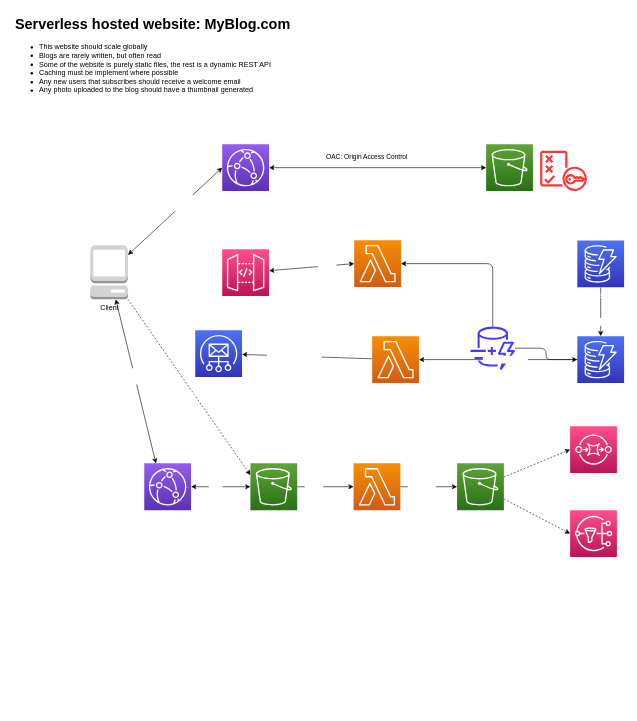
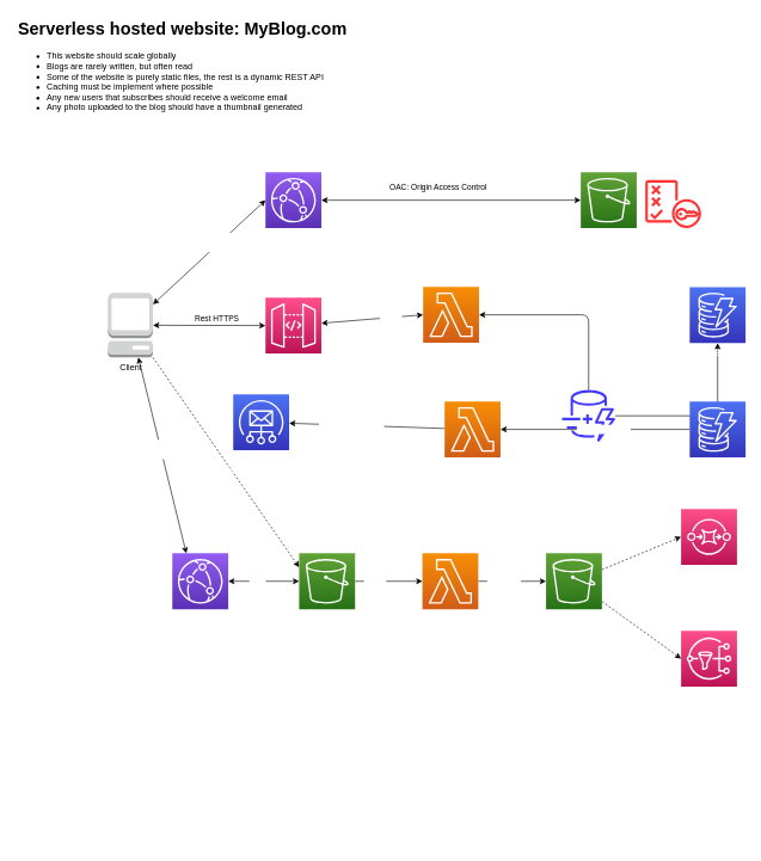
  <mxCell id="0" />
  <mxCell id="1" parent="0" />
  <mxCell id="2" value="&lt;h1&gt;Serverless hosted website: MyBlog.com&lt;/h1&gt;&lt;p&gt;&lt;/p&gt;&lt;ul&gt;&lt;li&gt;This website should scale globally&lt;/li&gt;&lt;li&gt;Blogs are rarely written, but often read&lt;/li&gt;&lt;li&gt;Some of the website is purely static files, the rest is a dynamic REST API&lt;/li&gt;&lt;li&gt;Caching must be implement where possible&lt;/li&gt;&lt;li&gt;Any new users that subscribes should receive a welcome email&lt;/li&gt;&lt;li&gt;Any photo uploaded to the blog should have a thumbnail generated&lt;/li&gt;&lt;/ul&gt;&lt;p&gt;&lt;/p&gt;" style="text;html=1;strokeColor=none;fillColor=none;spacing=5;spacingTop=-20;whiteSpace=wrap;overflow=hidden;rounded=0;" vertex="1" parent="1"><mxGeometry x="20" y="20" width="500" height="200" as="geometry" /></mxCell>
  <mxCell id="3" style="edgeStyle=none;html=1;entryX=0;entryY=0.5;entryDx=0;entryDy=0;entryPerimeter=0;fontColor=#FFFFFF;startArrow=classic;startFill=1;" edge="1" parent="1" source="5" target="8"><mxGeometry relative="1" as="geometry" /></mxCell>
  <mxCell id="4" value="invoke" style="edgeLabel;html=1;align=center;verticalAlign=middle;resizable=0;points=[];fontColor=#FFFFFF;" vertex="1" connectable="0" parent="3"><mxGeometry x="0.356" y="-1" relative="1" as="geometry"><mxPoint as="offset" /></mxGeometry></mxCell>
  <mxCell id="5" value="&lt;font color=&quot;#ffffff&quot;&gt;API Gateway&lt;/font&gt;" style="sketch=0;points=[[0,0,0],[0.25,0,0],[0.5,0,0],[0.75,0,0],[1,0,0],[0,1,0],[0.25,1,0],[0.5,1,0],[0.75,1,0],[1,1,0],[0,0.25,0],[0,0.5,0],[0,0.75,0],[1,0.25,0],[1,0.5,0],[1,0.75,0]];outlineConnect=0;fontColor=#232F3E;gradientColor=#FF4F8B;gradientDirection=north;fillColor=#BC1356;strokeColor=#ffffff;dashed=0;verticalLabelPosition=bottom;verticalAlign=top;align=center;html=1;fontSize=12;fontStyle=0;aspect=fixed;shape=mxgraph.aws4.resourceIcon;resIcon=mxgraph.aws4.api_gateway;" vertex="1" parent="1"><mxGeometry x="370" y="415" width="78" height="78" as="geometry" /></mxCell>
  <mxCell id="6" style="edgeStyle=orthogonalEdgeStyle;html=1;fontColor=#FFFFFF;startArrow=classic;startFill=1;endArrow=none;endFill=0;" edge="1" parent="1" source="8" target="10"><mxGeometry relative="1" as="geometry" /></mxCell>
  <mxCell id="7" value="Query / read" style="edgeLabel;html=1;align=center;verticalAlign=middle;resizable=0;points=[];fontColor=#FFFFFF;" vertex="1" connectable="0" parent="6"><mxGeometry x="-0.307" y="1" relative="1" as="geometry"><mxPoint x="21" y="-11" as="offset" /></mxGeometry></mxCell>
  <mxCell id="8" value="&lt;font color=&quot;#ffffff&quot;&gt;Lambda&lt;/font&gt;" style="sketch=0;points=[[0,0,0],[0.25,0,0],[0.5,0,0],[0.75,0,0],[1,0,0],[0,1,0],[0.25,1,0],[0.5,1,0],[0.75,1,0],[1,1,0],[0,0.25,0],[0,0.5,0],[0,0.75,0],[1,0.25,0],[1,0.5,0],[1,0.75,0]];outlineConnect=0;fontColor=#232F3E;gradientColor=#F78E04;gradientDirection=north;fillColor=#D05C17;strokeColor=#ffffff;dashed=0;verticalLabelPosition=bottom;verticalAlign=top;align=center;html=1;fontSize=12;fontStyle=0;aspect=fixed;shape=mxgraph.aws4.resourceIcon;resIcon=mxgraph.aws4.lambda;" vertex="1" parent="1"><mxGeometry x="590" y="400" width="78" height="78" as="geometry" /></mxCell>
- <mxCell id="9" style="edgeStyle=orthogonalEdgeStyle;html=1;fontColor=#FFFFFF;startArrow=none;startFill=0;" edge="1" parent="1" source="10" target="27"><mxGeometry relative="1" as="geometry" /></mxCell>
+ <mxCell id="9" style="edgeStyle=orthogonalEdgeStyle;html=1;fontColor=#FFFFFF;startArrow=none;startFill=0;" edge="1" parent="1" source="10" target="13"><mxGeometry relative="1" as="geometry" /></mxCell>
  <mxCell id="10" value="&lt;font color=&quot;#ffffff&quot;&gt;DAX&lt;br&gt;Caching Layer&lt;/font&gt;" style="sketch=0;outlineConnect=0;fontColor=#232F3E;gradientColor=none;fillColor=#4439FF;strokeColor=none;dashed=0;verticalLabelPosition=bottom;verticalAlign=top;align=center;html=1;fontSize=12;fontStyle=0;aspect=fixed;pointerEvents=1;shape=mxgraph.aws4.dynamodb_dax;" vertex="1" parent="1"><mxGeometry x="782" y="544" width="78" height="72" as="geometry" /></mxCell>
- <mxCell id="11" style="edgeStyle=none;html=1;" edge="1" parent="1" source="13" target="27"><mxGeometry relative="1" as="geometry" /></mxCell>
- <mxCell id="12" value="Stream changes" style="edgeLabel;html=1;align=center;verticalAlign=middle;resizable=0;points=[];fontColor=#FFFFFF;" vertex="1" connectable="0" parent="11"><mxGeometry x="0.395" y="3" relative="1" as="geometry"><mxPoint as="offset" /></mxGeometry></mxCell>
  <mxCell id="13" value="&lt;font color=&quot;#ffffff&quot;&gt;MyBlog&lt;/font&gt;" style="sketch=0;points=[[0,0,0],[0.25,0,0],[0.5,0,0],[0.75,0,0],[1,0,0],[0,1,0],[0.25,1,0],[0.5,1,0],[0.75,1,0],[1,1,0],[0,0.25,0],[0,0.5,0],[0,0.75,0],[1,0.25,0],[1,0.5,0],[1,0.75,0]];outlineConnect=0;fontColor=#232F3E;gradientColor=#4D72F3;gradientDirection=north;fillColor=#3334B9;strokeColor=#ffffff;dashed=0;verticalLabelPosition=bottom;verticalAlign=top;align=center;html=1;fontSize=12;fontStyle=0;aspect=fixed;shape=mxgraph.aws4.resourceIcon;resIcon=mxgraph.aws4.dynamodb;" vertex="1" parent="1"><mxGeometry x="962" y="400.5" width="78" height="78" as="geometry" /></mxCell>
+ <mxCell id="14" style="edgeStyle=none;html=1;entryX=0;entryY=0.5;entryDx=0;entryDy=0;entryPerimeter=0;startArrow=classic;startFill=1;" edge="1" parent="1" source="21" target="5"><mxGeometry relative="1" as="geometry" /></mxCell>
+ <mxCell id="15" value="Rest HTTPS" style="edgeLabel;html=1;align=center;verticalAlign=middle;resizable=0;points=[];" vertex="1" connectable="0" parent="14"><mxGeometry x="0.512" y="3" relative="1" as="geometry"><mxPoint x="-31" y="-6" as="offset" /></mxGeometry></mxCell>
  <mxCell id="16" style="edgeStyle=none;html=1;entryX=0;entryY=0.5;entryDx=0;entryDy=0;entryPerimeter=0;fontColor=#FFFFFF;startArrow=classic;startFill=1;" edge="1" parent="1" source="21" target="24"><mxGeometry relative="1" as="geometry" /></mxCell>
  <mxCell id="17" value="Interaction with&lt;br&gt;edge locations" style="edgeLabel;html=1;align=center;verticalAlign=middle;resizable=0;points=[];fontColor=#FFFFFF;" vertex="1" connectable="0" parent="16"><mxGeometry x="0.176" y="2" relative="1" as="geometry"><mxPoint as="offset" /></mxGeometry></mxCell>
  <mxCell id="18" style="edgeStyle=none;html=1;entryX=0.25;entryY=0;entryDx=0;entryDy=0;entryPerimeter=0;fontColor=#FFFFFF;startArrow=classic;startFill=1;" edge="1" parent="1" source="21" target="35"><mxGeometry relative="1" as="geometry" /></mxCell>
  <mxCell id="19" value="Upload photos&lt;br&gt;Transfer acceleration" style="edgeLabel;html=1;align=center;verticalAlign=middle;resizable=0;points=[];fontColor=#FFFFFF;" vertex="1" connectable="0" parent="18"><mxGeometry x="-0.068" y="-2" relative="1" as="geometry"><mxPoint as="offset" /></mxGeometry></mxCell>
  <mxCell id="20" style="edgeStyle=none;html=1;entryX=0;entryY=0.25;entryDx=0;entryDy=0;entryPerimeter=0;fontColor=#FFFFFF;startArrow=none;startFill=0;dashed=1;" edge="1" parent="1" source="21" target="42"><mxGeometry relative="1" as="geometry" /></mxCell>
  <mxCell id="21" value="Client" style="outlineConnect=0;dashed=0;verticalLabelPosition=bottom;verticalAlign=top;align=center;html=1;shape=mxgraph.aws3.management_console;fillColor=#D2D3D3;gradientColor=none;" vertex="1" parent="1"><mxGeometry x="150" y="408.5" width="63" height="90" as="geometry" /></mxCell>
  <mxCell id="22" style="edgeStyle=none;html=1;startArrow=classic;startFill=1;" edge="1" parent="1" source="24"><mxGeometry relative="1" as="geometry"><mxPoint x="810" y="279" as="targetPoint" /></mxGeometry></mxCell>
  <mxCell id="23" value="OAC: Origin Access Control" style="edgeLabel;html=1;align=center;verticalAlign=middle;resizable=0;points=[];" vertex="1" connectable="0" parent="22"><mxGeometry x="-0.436" y="-3" relative="1" as="geometry"><mxPoint x="60" y="-22" as="offset" /></mxGeometry></mxCell>
  <mxCell id="24" value="&lt;font color=&quot;#ffffff&quot;&gt;CloudFront &lt;br&gt;Global distribution&lt;/font&gt;" style="sketch=0;points=[[0,0,0],[0.25,0,0],[0.5,0,0],[0.75,0,0],[1,0,0],[0,1,0],[0.25,1,0],[0.5,1,0],[0.75,1,0],[1,1,0],[0,0.25,0],[0,0.5,0],[0,0.75,0],[1,0.25,0],[1,0.5,0],[1,0.75,0]];outlineConnect=0;fontColor=#232F3E;gradientColor=#945DF2;gradientDirection=north;fillColor=#5A30B5;strokeColor=#ffffff;dashed=0;verticalLabelPosition=bottom;verticalAlign=top;align=center;html=1;fontSize=12;fontStyle=0;aspect=fixed;shape=mxgraph.aws4.resourceIcon;resIcon=mxgraph.aws4.cloudfront;" vertex="1" parent="1"><mxGeometry x="370" y="240" width="78" height="78" as="geometry" /></mxCell>
  <mxCell id="25" style="edgeStyle=none;html=1;" edge="1" parent="1" source="27" target="30"><mxGeometry relative="1" as="geometry" /></mxCell>
  <mxCell id="26" value="Invoke Lambda" style="edgeLabel;html=1;align=center;verticalAlign=middle;resizable=0;points=[];fontColor=#FFFFFF;" vertex="1" connectable="0" parent="25"><mxGeometry x="-0.082" y="-1" relative="1" as="geometry"><mxPoint as="offset" /></mxGeometry></mxCell>
  <mxCell id="27" value="&lt;font color=&quot;#ffffff&quot;&gt;DynamoDB&lt;br&gt;Stream&lt;br&gt;&lt;/font&gt;" style="sketch=0;points=[[0,0,0],[0.25,0,0],[0.5,0,0],[0.75,0,0],[1,0,0],[0,1,0],[0.25,1,0],[0.5,1,0],[0.75,1,0],[1,1,0],[0,0.25,0],[0,0.5,0],[0,0.75,0],[1,0.25,0],[1,0.5,0],[1,0.75,0]];outlineConnect=0;fontColor=#232F3E;gradientColor=#4D72F3;gradientDirection=north;fillColor=#3334B9;strokeColor=#ffffff;dashed=0;verticalLabelPosition=bottom;verticalAlign=top;align=center;html=1;fontSize=12;fontStyle=0;aspect=fixed;shape=mxgraph.aws4.resourceIcon;resIcon=mxgraph.aws4.dynamodb;" vertex="1" parent="1"><mxGeometry x="962" y="560" width="78" height="78" as="geometry" /></mxCell>
  <mxCell id="28" style="edgeStyle=none;html=1;" edge="1" parent="1" source="30" target="31"><mxGeometry relative="1" as="geometry" /></mxCell>
  <mxCell id="29" value="SDK to send email" style="edgeLabel;html=1;align=center;verticalAlign=middle;resizable=0;points=[];fontColor=#FFFFFF;" vertex="1" connectable="0" parent="28"><mxGeometry x="0.203" y="-1" relative="1" as="geometry"><mxPoint as="offset" /></mxGeometry></mxCell>
  <mxCell id="30" value="&lt;font color=&quot;#ffffff&quot;&gt;Lambda&lt;/font&gt;" style="sketch=0;points=[[0,0,0],[0.25,0,0],[0.5,0,0],[0.75,0,0],[1,0,0],[0,1,0],[0.25,1,0],[0.5,1,0],[0.75,1,0],[1,1,0],[0,0.25,0],[0,0.5,0],[0,0.75,0],[1,0.25,0],[1,0.5,0],[1,0.75,0]];outlineConnect=0;fontColor=#232F3E;gradientColor=#F78E04;gradientDirection=north;fillColor=#D05C17;strokeColor=#ffffff;dashed=0;verticalLabelPosition=bottom;verticalAlign=top;align=center;html=1;fontSize=12;fontStyle=0;aspect=fixed;shape=mxgraph.aws4.resourceIcon;resIcon=mxgraph.aws4.lambda;" vertex="1" parent="1"><mxGeometry x="620" y="560" width="78" height="78" as="geometry" /></mxCell>
  <mxCell id="31" value="&lt;font color=&quot;#ffffff&quot;&gt;Amazon Simple&lt;br&gt;Email Service(SES)&lt;/font&gt;" style="sketch=0;points=[[0,0,0],[0.25,0,0],[0.5,0,0],[0.75,0,0],[1,0,0],[0,1,0],[0.25,1,0],[0.5,1,0],[0.75,1,0],[1,1,0],[0,0.25,0],[0,0.5,0],[0,0.75,0],[1,0.25,0],[1,0.5,0],[1,0.75,0]];outlineConnect=0;fontColor=#232F3E;gradientColor=#4D72F3;gradientDirection=north;fillColor=#3334B9;strokeColor=#ffffff;dashed=0;verticalLabelPosition=bottom;verticalAlign=top;align=center;html=1;fontSize=12;fontStyle=0;aspect=fixed;shape=mxgraph.aws4.resourceIcon;resIcon=mxgraph.aws4.simple_email_service;" vertex="1" parent="1"><mxGeometry x="325" y="550" width="78" height="78" as="geometry" /></mxCell>
  <mxCell id="32" value="&lt;font color=&quot;#ffffff&quot;&gt;Bucket Policy&lt;br&gt;only authorize from &lt;br&gt;CloudFront Distribution&lt;/font&gt;" style="sketch=0;outlineConnect=0;fontColor=#232F3E;gradientColor=none;fillColor=#FF3333;strokeColor=none;dashed=0;verticalLabelPosition=bottom;verticalAlign=top;align=center;html=1;fontSize=12;fontStyle=0;aspect=fixed;pointerEvents=1;shape=mxgraph.aws4.policy;" vertex="1" parent="1"><mxGeometry x="900" y="251" width="78" height="67" as="geometry" /></mxCell>
  <mxCell id="33" style="edgeStyle=none;html=1;entryX=0;entryY=0.5;entryDx=0;entryDy=0;entryPerimeter=0;fontColor=#FFFFFF;startArrow=classic;startFill=1;" edge="1" parent="1" source="35" target="42"><mxGeometry relative="1" as="geometry" /></mxCell>
  <mxCell id="34" value="OAC" style="edgeLabel;html=1;align=center;verticalAlign=middle;resizable=0;points=[];fontColor=#FFFFFF;" vertex="1" connectable="0" parent="33"><mxGeometry x="-0.202" y="-3" relative="1" as="geometry"><mxPoint as="offset" /></mxGeometry></mxCell>
  <mxCell id="35" value="&lt;font color=&quot;#ffffff&quot;&gt;CloudFront &lt;br&gt;Global distribution&lt;/font&gt;" style="sketch=0;points=[[0,0,0],[0.25,0,0],[0.5,0,0],[0.75,0,0],[1,0,0],[0,1,0],[0.25,1,0],[0.5,1,0],[0.75,1,0],[1,1,0],[0,0.25,0],[0,0.5,0],[0,0.75,0],[1,0.25,0],[1,0.5,0],[1,0.75,0]];outlineConnect=0;fontColor=#232F3E;gradientColor=#945DF2;gradientDirection=north;fillColor=#5A30B5;strokeColor=#ffffff;dashed=0;verticalLabelPosition=bottom;verticalAlign=top;align=center;html=1;fontSize=12;fontStyle=0;aspect=fixed;shape=mxgraph.aws4.resourceIcon;resIcon=mxgraph.aws4.cloudfront;" vertex="1" parent="1"><mxGeometry x="240" y="772" width="78" height="78" as="geometry" /></mxCell>
  <mxCell id="36" style="edgeStyle=none;html=1;entryX=0;entryY=0.5;entryDx=0;entryDy=0;entryPerimeter=0;fontColor=#FFFFFF;startArrow=none;startFill=0;" edge="1" parent="1" source="38" target="46"><mxGeometry relative="1" as="geometry" /></mxCell>
  <mxCell id="37" value="thumbnail" style="edgeLabel;html=1;align=center;verticalAlign=middle;resizable=0;points=[];fontColor=#FFFFFF;" vertex="1" connectable="0" parent="36"><mxGeometry x="-0.267" y="1" relative="1" as="geometry"><mxPoint as="offset" /></mxGeometry></mxCell>
  <mxCell id="38" value="&lt;font color=&quot;#ffffff&quot;&gt;Lambda&lt;/font&gt;" style="sketch=0;points=[[0,0,0],[0.25,0,0],[0.5,0,0],[0.75,0,0],[1,0,0],[0,1,0],[0.25,1,0],[0.5,1,0],[0.75,1,0],[1,1,0],[0,0.25,0],[0,0.5,0],[0,0.75,0],[1,0.25,0],[1,0.5,0],[1,0.75,0]];outlineConnect=0;fontColor=#232F3E;gradientColor=#F78E04;gradientDirection=north;fillColor=#D05C17;strokeColor=#ffffff;dashed=0;verticalLabelPosition=bottom;verticalAlign=top;align=center;html=1;fontSize=12;fontStyle=0;aspect=fixed;shape=mxgraph.aws4.resourceIcon;resIcon=mxgraph.aws4.lambda;" vertex="1" parent="1"><mxGeometry x="589" y="772" width="78" height="78" as="geometry" /></mxCell>
  <mxCell id="39" value="&lt;font color=&quot;#ffffff&quot;&gt;S3&lt;/font&gt;" style="sketch=0;points=[[0,0,0],[0.25,0,0],[0.5,0,0],[0.75,0,0],[1,0,0],[0,1,0],[0.25,1,0],[0.5,1,0],[0.75,1,0],[1,1,0],[0,0.25,0],[0,0.5,0],[0,0.75,0],[1,0.25,0],[1,0.5,0],[1,0.75,0]];outlineConnect=0;fontColor=#232F3E;gradientColor=#60A337;gradientDirection=north;fillColor=#277116;strokeColor=#ffffff;dashed=0;verticalLabelPosition=bottom;verticalAlign=top;align=center;html=1;fontSize=12;fontStyle=0;aspect=fixed;shape=mxgraph.aws4.resourceIcon;resIcon=mxgraph.aws4.s3;" vertex="1" parent="1"><mxGeometry x="810" y="240" width="78" height="78" as="geometry" /></mxCell>
  <mxCell id="40" style="edgeStyle=none;html=1;entryX=0;entryY=0.5;entryDx=0;entryDy=0;entryPerimeter=0;fontColor=#FFFFFF;startArrow=none;startFill=0;" edge="1" parent="1" source="42" target="38"><mxGeometry relative="1" as="geometry" /></mxCell>
  <mxCell id="41" value="trigger" style="edgeLabel;html=1;align=center;verticalAlign=middle;resizable=0;points=[];fontColor=#FFFFFF;" vertex="1" connectable="0" parent="40"><mxGeometry x="-0.415" y="-2" relative="1" as="geometry"><mxPoint as="offset" /></mxGeometry></mxCell>
  <mxCell id="42" value="&lt;font color=&quot;#ffffff&quot;&gt;S3&lt;/font&gt;" style="sketch=0;points=[[0,0,0],[0.25,0,0],[0.5,0,0],[0.75,0,0],[1,0,0],[0,1,0],[0.25,1,0],[0.5,1,0],[0.75,1,0],[1,1,0],[0,0.25,0],[0,0.5,0],[0,0.75,0],[1,0.25,0],[1,0.5,0],[1,0.75,0]];outlineConnect=0;fontColor=#232F3E;gradientColor=#60A337;gradientDirection=north;fillColor=#277116;strokeColor=#ffffff;dashed=0;verticalLabelPosition=bottom;verticalAlign=top;align=center;html=1;fontSize=12;fontStyle=0;aspect=fixed;shape=mxgraph.aws4.resourceIcon;resIcon=mxgraph.aws4.s3;" vertex="1" parent="1"><mxGeometry x="417" y="772" width="78" height="78" as="geometry" /></mxCell>
  <mxCell id="43" style="edgeStyle=none;html=1;entryX=0;entryY=0.5;entryDx=0;entryDy=0;entryPerimeter=0;fontColor=#FFFFFF;startArrow=none;startFill=0;dashed=1;" edge="1" parent="1" source="46" target="47"><mxGeometry relative="1" as="geometry" /></mxCell>
  <mxCell id="44" value="Optional" style="edgeLabel;html=1;align=center;verticalAlign=middle;resizable=0;points=[];fontColor=#FFFFFF;" vertex="1" connectable="0" parent="43"><mxGeometry x="-0.361" y="-3" relative="1" as="geometry"><mxPoint x="14" y="28" as="offset" /></mxGeometry></mxCell>
  <mxCell id="45" style="edgeStyle=none;html=1;entryX=0;entryY=0.5;entryDx=0;entryDy=0;entryPerimeter=0;dashed=1;fontColor=#FFFFFF;startArrow=none;startFill=0;" edge="1" parent="1" source="46" target="48"><mxGeometry relative="1" as="geometry" /></mxCell>
  <mxCell id="46" value="&lt;font color=&quot;#ffffff&quot;&gt;S3&lt;/font&gt;" style="sketch=0;points=[[0,0,0],[0.25,0,0],[0.5,0,0],[0.75,0,0],[1,0,0],[0,1,0],[0.25,1,0],[0.5,1,0],[0.75,1,0],[1,1,0],[0,0.25,0],[0,0.5,0],[0,0.75,0],[1,0.25,0],[1,0.5,0],[1,0.75,0]];outlineConnect=0;fontColor=#232F3E;gradientColor=#60A337;gradientDirection=north;fillColor=#277116;strokeColor=#ffffff;dashed=0;verticalLabelPosition=bottom;verticalAlign=top;align=center;html=1;fontSize=12;fontStyle=0;aspect=fixed;shape=mxgraph.aws4.resourceIcon;resIcon=mxgraph.aws4.s3;" vertex="1" parent="1"><mxGeometry x="761.55" y="772" width="78" height="78" as="geometry" /></mxCell>
  <mxCell id="47" value="&lt;font color=&quot;#ffffff&quot;&gt;SQS&lt;/font&gt;" style="sketch=0;points=[[0,0,0],[0.25,0,0],[0.5,0,0],[0.75,0,0],[1,0,0],[0,1,0],[0.25,1,0],[0.5,1,0],[0.75,1,0],[1,1,0],[0,0.25,0],[0,0.5,0],[0,0.75,0],[1,0.25,0],[1,0.5,0],[1,0.75,0]];outlineConnect=0;fontColor=#232F3E;gradientColor=#FF4F8B;gradientDirection=north;fillColor=#BC1356;strokeColor=#ffffff;dashed=0;verticalLabelPosition=bottom;verticalAlign=top;align=center;html=1;fontSize=12;fontStyle=0;aspect=fixed;shape=mxgraph.aws4.resourceIcon;resIcon=mxgraph.aws4.sqs;" vertex="1" parent="1"><mxGeometry x="950" y="710" width="78" height="78" as="geometry" /></mxCell>
- <mxCell id="48" value="&lt;font color=&quot;#ffffff&quot;&gt;SNS&lt;/font&gt;" style="sketch=0;points=[[0,0,0],[0.25,0,0],[0.5,0,0],[0.75,0,0],[1,0,0],[0,1,0],[0.25,1,0],[0.5,1,0],[0.75,1,0],[1,1,0],[0,0.25,0],[0,0.5,0],[0,0.75,0],[1,0.25,0],[1,0.5,0],[1,0.75,0]];outlineConnect=0;fontColor=#232F3E;gradientColor=#FF4F8B;gradientDirection=north;fillColor=#BC1356;strokeColor=#ffffff;dashed=0;verticalLabelPosition=bottom;verticalAlign=top;align=center;html=1;fontSize=12;fontStyle=0;aspect=fixed;shape=mxgraph.aws4.resourceIcon;resIcon=mxgraph.aws4.sns;" vertex="1" parent="1"><mxGeometry x="950" y="850" width="78" height="78" as="geometry" /></mxCell>
+ <mxCell id="48" value="&lt;font color=&quot;#ffffff&quot;&gt;SNS&lt;/font&gt;" style="sketch=0;points=[[0,0,0],[0.25,0,0],[0.5,0,0],[0.75,0,0],[1,0,0],[0,1,0],[0.25,1,0],[0.5,1,0],[0.75,1,0],[1,1,0],[0,0.25,0],[0,0.5,0],[0,0.75,0],[1,0.25,0],[1,0.5,0],[1,0.75,0]];outlineConnect=0;fontColor=#232F3E;gradientColor=#FF4F8B;gradientDirection=north;fillColor=#BC1356;strokeColor=#ffffff;dashed=0;verticalLabelPosition=bottom;verticalAlign=top;align=center;html=1;fontSize=12;fontStyle=0;aspect=fixed;shape=mxgraph.aws4.resourceIcon;resIcon=mxgraph.aws4.sns;" vertex="1" parent="1"><mxGeometry x="950" y="880" width="78" height="78" as="geometry" /></mxCell>
  <mxCell id="49" value="&lt;h1&gt;AWS Hosted Website Summary&lt;/h1&gt;&lt;p&gt;&lt;/p&gt;&lt;ul&gt;&lt;li&gt;We’ve seen static content being distributed using CloudFront with S3&lt;/li&gt;&lt;li&gt;The REST API was serverless, didn’t need Cognito because public&lt;/li&gt;&lt;li&gt;We leveraged a Global DynamoDB table to serve the data globally&lt;/li&gt;&lt;li&gt;(we could have used Aurora Global Database)&lt;/li&gt;&lt;li&gt;We enabled DynamoDB streams to trigger a Lambda function&lt;/li&gt;&lt;li&gt;The lambda function had an IAM role which could use SES&lt;/li&gt;&lt;li&gt;SES (Simple Email Service) was used to send emails in a serverless way&lt;/li&gt;&lt;li&gt;S3 can trigger SQS / SNS / Lambda to notify of events&lt;/li&gt;&lt;/ul&gt;&lt;p&gt;&lt;/p&gt;" style="text;html=1;strokeColor=none;fillColor=none;spacing=5;spacingTop=-20;whiteSpace=wrap;overflow=hidden;rounded=0;fontColor=#FFFFFF;" vertex="1" parent="1"><mxGeometry x="50" y="960" width="680" height="220" as="geometry" /></mxCell>
